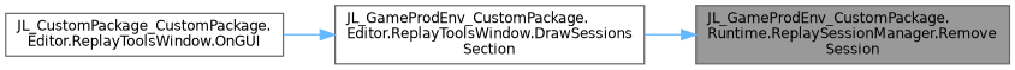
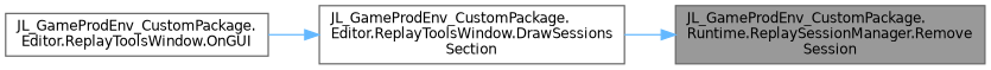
  digraph {
    rankdir=RL
    node [color=grey40 fillcolor=white fontname=Helvetica fontsize=10 shape=box style=filled]
    edge [color=steelblue1 dir=back fontname=Helvetica fontsize=10 labelfontname=Helvetica labelfontsize=10 style=solid]
    n1 [color=gray40 fillcolor=grey60 fontcolor=black height=0.2 label="JL_GameProdEnv_CustomPackage.\lRuntime.ReplaySessionManager.Remove\lSession" width=0.4]
    n2 [height=0.2 label="JL_GameProdEnv_CustomPackage.\lEditor.ReplayToolsWindow.DrawSessions\lSection" width=0.4]
-   n3 [height=0.2 label="JL_CustomPackage_CustomPackage.\lEditor.ReplayToolsWindow.OnGUI" width=0.4]
+   n3 [height=0.2 label="JL_GameProdEnv_CustomPackage.\lEditor.ReplayToolsWindow.OnGUI" width=0.4]
    n1 -> n2
    n2 -> n3
  }
